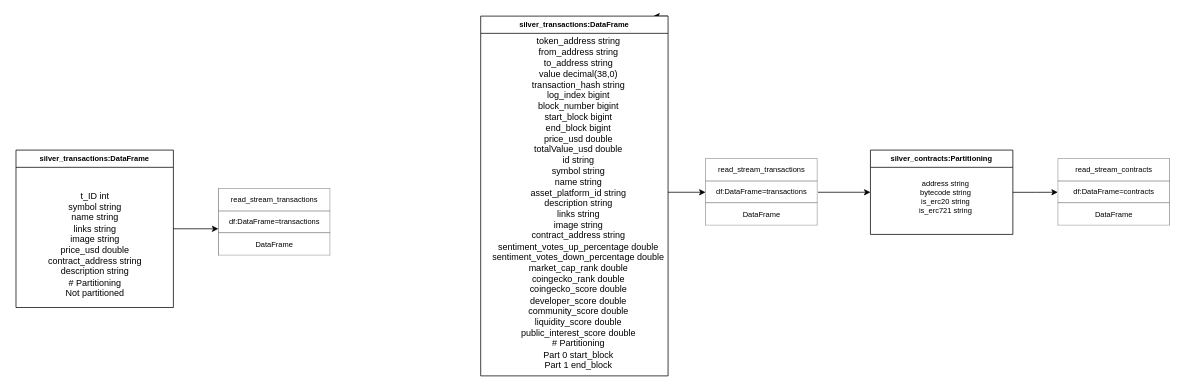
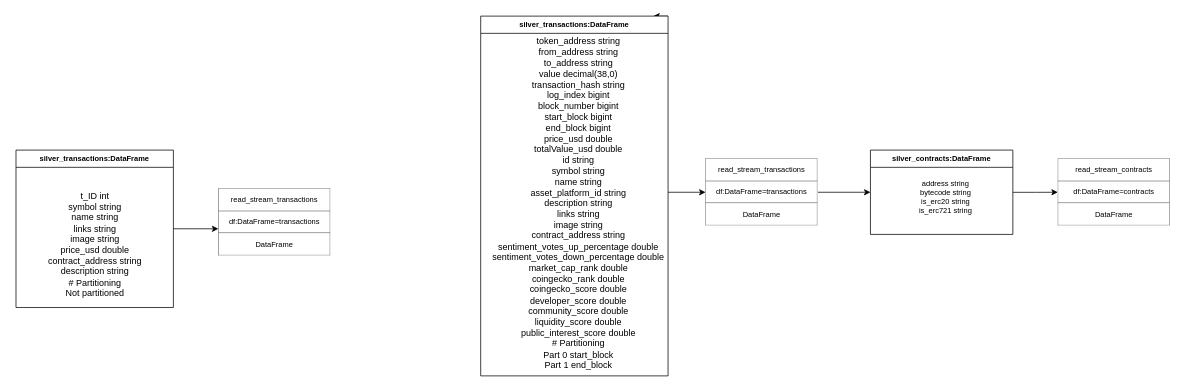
  <mxCell id="0" />
  <mxCell id="1" parent="0" />
  <mxCell id="2" value="" style="edgeStyle=orthogonalEdgeStyle;rounded=0;orthogonalLoop=1;jettySize=auto;html=1;entryX=0;entryY=0.5;entryDx=0;entryDy=0;" edge="1" parent="1" source="3" target="10"><mxGeometry relative="1" as="geometry"><mxPoint x="1170" y="256" as="targetPoint" /></mxGeometry></mxCell>
  <mxCell id="3" value="&lt;table border=&quot;1&quot; width=&quot;100%&quot; cellpadding=&quot;4&quot; style=&quot;width: 100% ; height: 100% ; border-collapse: collapse&quot;&gt;&lt;tbody&gt;&lt;tr&gt;&lt;th align=&quot;center&quot;&gt;&lt;span style=&quot;font-weight: normal&quot;&gt;read_stream_transactions&lt;/span&gt;&lt;/th&gt;&lt;/tr&gt;&lt;tr&gt;&lt;td align=&quot;center&quot;&gt;df:DataFrame=transactions&lt;/td&gt;&lt;/tr&gt;&lt;tr&gt;&lt;td align=&quot;center&quot;&gt;DataFrame&lt;br&gt;&lt;/td&gt;&lt;/tr&gt;&lt;/tbody&gt;&lt;/table&gt;" style="text;html=1;strokeColor=none;fillColor=none;overflow=fill;shadow=0;fontSize=10;" vertex="1" parent="1"><mxGeometry x="940" y="211" width="150" height="90" as="geometry" /></mxCell>
  <mxCell id="4" value="&lt;table border=&quot;1&quot; width=&quot;100%&quot; cellpadding=&quot;4&quot; style=&quot;width: 100% ; height: 100% ; border-collapse: collapse&quot;&gt;&lt;tbody&gt;&lt;tr&gt;&lt;th align=&quot;center&quot;&gt;&lt;span style=&quot;font-weight: normal&quot;&gt;read_stream_contracts&lt;/span&gt;&lt;/th&gt;&lt;/tr&gt;&lt;tr&gt;&lt;td align=&quot;center&quot;&gt;df:DataFrame=contracts&lt;/td&gt;&lt;/tr&gt;&lt;tr&gt;&lt;td align=&quot;center&quot;&gt;DataFrame&lt;/td&gt;&lt;/tr&gt;&lt;/tbody&gt;&lt;/table&gt;" style="text;html=1;strokeColor=none;fillColor=none;overflow=fill;shadow=0;fontSize=10;" vertex="1" parent="1"><mxGeometry x="1410" y="211" width="150" height="90" as="geometry" /></mxCell>
  <mxCell id="5" style="edgeStyle=orthogonalEdgeStyle;rounded=0;orthogonalLoop=1;jettySize=auto;html=1;exitX=1;exitY=0;exitDx=0;exitDy=0;" edge="1" parent="1" source="7"><mxGeometry relative="1" as="geometry"><mxPoint x="870.333" y="20.833" as="targetPoint" /></mxGeometry></mxCell>
  <mxCell id="6" value="" style="edgeStyle=orthogonalEdgeStyle;rounded=0;orthogonalLoop=1;jettySize=auto;html=1;" edge="1" parent="1" source="7" target="3"><mxGeometry relative="1" as="geometry"><Array as="points"><mxPoint x="910" y="256" /><mxPoint x="910" y="256" /></Array></mxGeometry></mxCell>
  <mxCell id="7" value="silver_transactions:DataFrame" style="swimlane;shadow=0;fontSize=10;startSize=23;" vertex="1" parent="1"><mxGeometry x="640" y="21" width="250" height="480" as="geometry" /></mxCell>
  <mxCell id="8" value="&lt;div&gt;token_address&lt;span&gt;&#09;&lt;/span&gt;string&lt;/div&gt;&lt;div&gt;from_address&lt;span&gt;&#09;&lt;/span&gt;string&lt;/div&gt;&lt;div&gt;to_address&lt;span&gt;&#09;&lt;/span&gt;string&lt;/div&gt;&lt;div&gt;value&lt;span&gt;&#09;&lt;/span&gt;decimal(38,0)&lt;/div&gt;&lt;div&gt;transaction_hash&lt;span&gt;&#09;&lt;/span&gt;string&lt;/div&gt;&lt;div&gt;log_index&lt;span&gt;&#09;&lt;/span&gt;bigint&lt;/div&gt;&lt;div&gt;block_number&lt;span&gt;&#09;&lt;/span&gt;bigint&lt;/div&gt;&lt;div&gt;start_block&lt;span&gt;&#09;&lt;/span&gt;bigint&lt;/div&gt;&lt;div&gt;end_block&lt;span&gt;&#09;&lt;/span&gt;bigint&lt;/div&gt;&lt;div&gt;price_usd&lt;span&gt;&#09;&lt;/span&gt;double&lt;/div&gt;&lt;div&gt;totalValue_usd&lt;span&gt;&#09;&lt;/span&gt;double&lt;/div&gt;&lt;div&gt;id&lt;span&gt;&#09;&lt;/span&gt;string&lt;/div&gt;&lt;div&gt;symbol&lt;span&gt;&#09;&lt;/span&gt;string&lt;/div&gt;&lt;div&gt;name&lt;span&gt;&#09;&lt;/span&gt;string&lt;/div&gt;&lt;div&gt;asset_platform_id&lt;span&gt;&#09;&lt;/span&gt;string&lt;/div&gt;&lt;div&gt;description&lt;span&gt;&#09;&lt;/span&gt;string&lt;/div&gt;&lt;div&gt;links&lt;span&gt;&#09;&lt;/span&gt;string&lt;/div&gt;&lt;div&gt;image&lt;span&gt;&#09;&lt;/span&gt;string&lt;/div&gt;&lt;div&gt;contract_address&lt;span&gt;&#09;&lt;/span&gt;string&lt;/div&gt;&lt;div&gt;sentiment_votes_up_percentage&lt;span&gt;&#09;&lt;/span&gt;double&lt;/div&gt;&lt;div&gt;sentiment_votes_down_percentage&lt;span&gt;&#09;&lt;/span&gt;double&lt;/div&gt;&lt;div&gt;market_cap_rank&lt;span&gt;&#09;&lt;/span&gt;double&lt;/div&gt;&lt;div&gt;coingecko_rank&lt;span&gt;&#09;&lt;/span&gt;double&lt;/div&gt;&lt;div&gt;coingecko_score&lt;span&gt;&#09;&lt;/span&gt;double&lt;/div&gt;&lt;div&gt;developer_score&lt;span&gt;&#09;&lt;/span&gt;double&lt;/div&gt;&lt;div&gt;community_score&lt;span&gt;&#09;&lt;/span&gt;double&lt;/div&gt;&lt;div&gt;liquidity_score&lt;span&gt;&#09;&lt;/span&gt;double&lt;/div&gt;&lt;div&gt;public_interest_score&lt;span&gt;&#09;&lt;/span&gt;double&lt;/div&gt;&lt;div&gt;&lt;span&gt;&#09;&lt;/span&gt;&lt;/div&gt;&lt;div&gt;# Partitioning&lt;span&gt;&#09;&lt;/span&gt;&lt;/div&gt;&lt;div&gt;Part 0&lt;span&gt;&#09;&lt;/span&gt;start_block&lt;/div&gt;&lt;div&gt;Part 1&lt;span&gt;&#09;&lt;/span&gt;end_block&lt;/div&gt;" style="text;html=1;align=center;verticalAlign=middle;resizable=0;points=[];autosize=1;strokeColor=none;fillColor=none;" vertex="1" parent="7"><mxGeometry x="10" y="30" width="240" height="440" as="geometry" /></mxCell>
  <mxCell id="9" value="" style="edgeStyle=orthogonalEdgeStyle;rounded=0;orthogonalLoop=1;jettySize=auto;html=1;" edge="1" parent="1" source="10" target="4"><mxGeometry relative="1" as="geometry" /></mxCell>
- <mxCell id="10" value="silver_contracts:Partitioning" style="swimlane;shadow=0;fontSize=10;" vertex="1" parent="1"><mxGeometry x="1160" y="199.75" width="190" height="112.5" as="geometry" /></mxCell>
+ <mxCell id="10" value="silver_contracts:DataFrame" style="swimlane;shadow=0;fontSize=10;" vertex="1" parent="1"><mxGeometry x="1160" y="199.75" width="190" height="112.5" as="geometry" /></mxCell>
  <mxCell id="11" value="&lt;div&gt;address&lt;span&gt;&#09;&lt;/span&gt;string&lt;/div&gt;&lt;div&gt;bytecode&lt;span&gt;&#09;&lt;/span&gt;string&lt;/div&gt;&lt;div&gt;is_erc20&lt;span&gt;&#09;&lt;/span&gt;string&lt;/div&gt;&lt;div&gt;is_erc721&lt;span&gt;&#09;&lt;/span&gt;string&lt;/div&gt;" style="text;html=1;align=center;verticalAlign=middle;resizable=0;points=[];autosize=1;strokeColor=none;fillColor=none;fontSize=10;" vertex="1" parent="10"><mxGeometry x="55" y="37.5" width="90" height="50" as="geometry" /></mxCell>
  <mxCell id="12" value="&lt;table border=&quot;1&quot; width=&quot;100%&quot; cellpadding=&quot;4&quot; style=&quot;width: 100% ; height: 100% ; border-collapse: collapse&quot;&gt;&lt;tbody&gt;&lt;tr&gt;&lt;th align=&quot;center&quot;&gt;&lt;span style=&quot;font-weight: normal&quot;&gt;read_stream_transactions&lt;/span&gt;&lt;/th&gt;&lt;/tr&gt;&lt;tr&gt;&lt;td align=&quot;center&quot;&gt;df:DataFrame=transactions&lt;/td&gt;&lt;/tr&gt;&lt;tr&gt;&lt;td align=&quot;center&quot;&gt;DataFrame&lt;br&gt;&lt;/td&gt;&lt;/tr&gt;&lt;/tbody&gt;&lt;/table&gt;" style="text;html=1;strokeColor=none;fillColor=none;overflow=fill;shadow=0;fontSize=10;" vertex="1" parent="1"><mxGeometry x="290" y="251" width="150" height="90" as="geometry" /></mxCell>
  <mxCell id="13" value="" style="edgeStyle=orthogonalEdgeStyle;rounded=0;orthogonalLoop=1;jettySize=auto;html=1;" edge="1" parent="1" source="14" target="12"><mxGeometry relative="1" as="geometry"><Array as="points"><mxPoint x="160" y="286.17" /><mxPoint x="160" y="286.17" /></Array></mxGeometry></mxCell>
  <mxCell id="14" value="silver_transactions:DataFrame" style="swimlane;shadow=0;fontSize=10;startSize=23;" vertex="1" parent="1"><mxGeometry x="20" y="199.75" width="210" height="210" as="geometry" /></mxCell>
  <mxCell id="15" value="&lt;div&gt;t_ID&lt;span&gt;&#09;&lt;/span&gt;int&lt;/div&gt;&lt;div&gt;symbol&lt;span&gt;&#09;&lt;/span&gt;string&lt;/div&gt;&lt;div&gt;name&lt;span&gt;&#09;&lt;/span&gt;string&lt;/div&gt;&lt;div&gt;links&lt;span&gt;&#09;&lt;/span&gt;string&lt;/div&gt;&lt;div&gt;image&lt;span&gt;&#09;&lt;/span&gt;string&lt;/div&gt;&lt;div&gt;price_usd&lt;span&gt;&#09;&lt;/span&gt;double&lt;/div&gt;&lt;div&gt;contract_address&lt;span&gt;&#09;&lt;/span&gt;string&lt;/div&gt;&lt;div&gt;description&lt;span&gt;&#09;&lt;/span&gt;string&lt;/div&gt;&lt;div&gt;&lt;span&gt;&#09;&lt;/span&gt;&lt;/div&gt;&lt;div&gt;# Partitioning&lt;span&gt;&#09;&lt;/span&gt;&lt;/div&gt;&lt;div&gt;Not partitioned&lt;span&gt;&#09;&lt;/span&gt;&lt;/div&gt;" style="text;html=1;align=center;verticalAlign=middle;resizable=0;points=[];autosize=1;strokeColor=none;fillColor=none;" vertex="1" parent="14"><mxGeometry x="35" y="51.25" width="140" height="150" as="geometry" /></mxCell>
